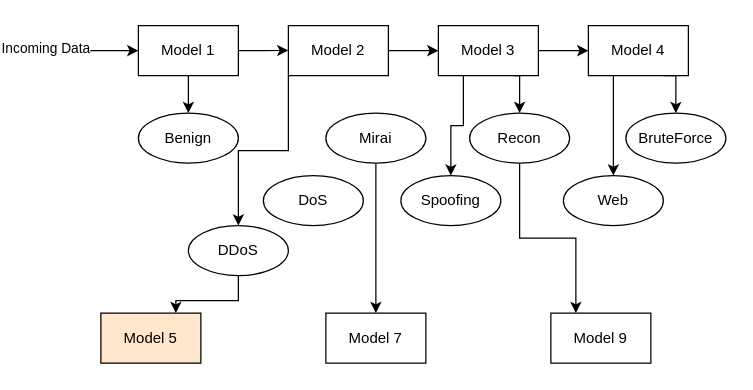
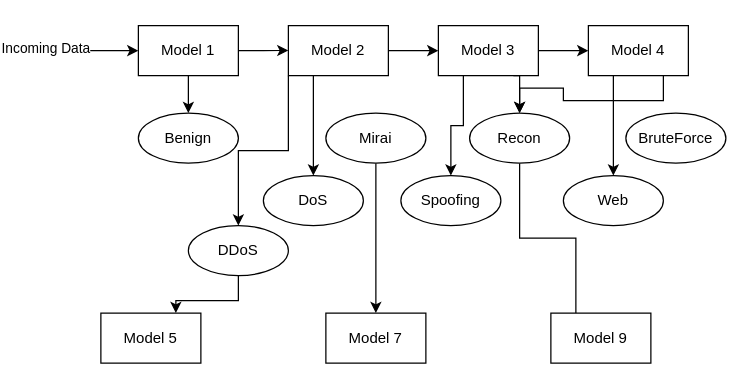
  <mxCell id="0" />
  <mxCell id="1" parent="0" />
  <mxCell id="2" style="edgeStyle=orthogonalEdgeStyle;rounded=0;orthogonalLoop=1;jettySize=auto;html=1;exitX=1;exitY=0.5;exitDx=0;exitDy=0;" edge="1" parent="1" source="4"><mxGeometry relative="1" as="geometry"><mxPoint x="230" y="39.857" as="targetPoint" /></mxGeometry></mxCell>
  <mxCell id="3" style="edgeStyle=orthogonalEdgeStyle;rounded=0;orthogonalLoop=1;jettySize=auto;html=1;exitX=0.5;exitY=1;exitDx=0;exitDy=0;entryX=0.5;entryY=0;entryDx=0;entryDy=0;" edge="1" parent="1" source="4" target="7"><mxGeometry relative="1" as="geometry"><mxPoint x="150" y="80" as="targetPoint" /></mxGeometry></mxCell>
  <mxCell id="4" value="Model 1" style="rounded=0;whiteSpace=wrap;html=1;" vertex="1" parent="1"><mxGeometry x="110" y="20" width="80" height="40" as="geometry" /></mxCell>
  <mxCell id="5" value="" style="endArrow=classic;html=1;rounded=0;entryX=0;entryY=0.5;entryDx=0;entryDy=0;" edge="1" parent="1" target="4"><mxGeometry width="50" height="50" relative="1" as="geometry"><mxPoint x="20" y="40" as="sourcePoint" /><mxPoint x="320" y="-60" as="targetPoint" /></mxGeometry></mxCell>
  <mxCell id="6" value="Incoming Data&lt;br&gt;" style="edgeLabel;html=1;align=center;verticalAlign=middle;resizable=0;points=[];" vertex="1" connectable="0" parent="5"><mxGeometry x="-0.657" y="3" relative="1" as="geometry"><mxPoint as="offset" /></mxGeometry></mxCell>
  <mxCell id="7" value="Benign" style="ellipse;whiteSpace=wrap;html=1;" vertex="1" parent="1"><mxGeometry x="110" y="90" width="80" height="40" as="geometry" /></mxCell>
  <mxCell id="8" style="edgeStyle=orthogonalEdgeStyle;rounded=0;orthogonalLoop=1;jettySize=auto;html=1;exitX=1;exitY=0.5;exitDx=0;exitDy=0;entryX=0;entryY=0.5;entryDx=0;entryDy=0;" edge="1" parent="1" source="11" target="15"><mxGeometry relative="1" as="geometry" /></mxCell>
  <mxCell id="9" style="edgeStyle=orthogonalEdgeStyle;rounded=0;orthogonalLoop=1;jettySize=auto;html=1;exitX=0;exitY=1;exitDx=0;exitDy=0;entryX=0.5;entryY=0;entryDx=0;entryDy=0;" edge="1" parent="1" source="11" target="17"><mxGeometry relative="1" as="geometry"><mxPoint x="220" y="170" as="targetPoint" /></mxGeometry></mxCell>
+ <mxCell id="10" style="edgeStyle=orthogonalEdgeStyle;rounded=0;orthogonalLoop=1;jettySize=auto;html=1;exitX=0.25;exitY=1;exitDx=0;exitDy=0;entryX=0.5;entryY=0;entryDx=0;entryDy=0;" edge="1" parent="1" source="11" target="18"><mxGeometry relative="1" as="geometry" /></mxCell>
  <mxCell id="11" value="Model 2" style="rounded=0;whiteSpace=wrap;html=1;" vertex="1" parent="1"><mxGeometry x="230" y="20" width="80" height="40" as="geometry" /></mxCell>
  <mxCell id="12" style="edgeStyle=orthogonalEdgeStyle;rounded=0;orthogonalLoop=1;jettySize=auto;html=1;exitX=1;exitY=0.5;exitDx=0;exitDy=0;entryX=0;entryY=0.5;entryDx=0;entryDy=0;" edge="1" parent="1" source="15" target="23"><mxGeometry relative="1" as="geometry" /></mxCell>
  <mxCell id="13" style="edgeStyle=orthogonalEdgeStyle;rounded=0;orthogonalLoop=1;jettySize=auto;html=1;exitX=0.25;exitY=1;exitDx=0;exitDy=0;entryX=0.5;entryY=0;entryDx=0;entryDy=0;" edge="1" parent="1" source="15" target="24"><mxGeometry relative="1" as="geometry" /></mxCell>
  <mxCell id="14" style="edgeStyle=orthogonalEdgeStyle;rounded=0;orthogonalLoop=1;jettySize=auto;html=1;exitX=0.75;exitY=1;exitDx=0;exitDy=0;entryX=0.5;entryY=0;entryDx=0;entryDy=0;" edge="1" parent="1" source="15" target="26"><mxGeometry relative="1" as="geometry" /></mxCell>
  <mxCell id="15" value="Model 3" style="rounded=0;whiteSpace=wrap;html=1;" vertex="1" parent="1"><mxGeometry x="350" y="20" width="80" height="40" as="geometry" /></mxCell>
  <mxCell id="16" style="edgeStyle=orthogonalEdgeStyle;rounded=0;orthogonalLoop=1;jettySize=auto;html=1;exitX=0.5;exitY=1;exitDx=0;exitDy=0;entryX=0.75;entryY=0;entryDx=0;entryDy=0;" edge="1" parent="1" source="17" target="29"><mxGeometry relative="1" as="geometry" /></mxCell>
  <mxCell id="17" value="DDoS" style="ellipse;whiteSpace=wrap;html=1;" vertex="1" parent="1"><mxGeometry x="150" y="180" width="80" height="40" as="geometry" /></mxCell>
  <mxCell id="18" value="DoS" style="ellipse;whiteSpace=wrap;html=1;" vertex="1" parent="1"><mxGeometry x="210" y="140" width="80" height="40" as="geometry" /></mxCell>
  <mxCell id="19" style="edgeStyle=orthogonalEdgeStyle;rounded=0;orthogonalLoop=1;jettySize=auto;html=1;exitX=0.5;exitY=1;exitDx=0;exitDy=0;entryX=0.5;entryY=0;entryDx=0;entryDy=0;" edge="1" parent="1" source="20" target="30"><mxGeometry relative="1" as="geometry" /></mxCell>
  <mxCell id="20" value="Mirai" style="ellipse;whiteSpace=wrap;html=1;" vertex="1" parent="1"><mxGeometry x="260" y="90" width="80" height="40" as="geometry" /></mxCell>
  <mxCell id="21" style="edgeStyle=orthogonalEdgeStyle;rounded=0;orthogonalLoop=1;jettySize=auto;html=1;exitX=0.25;exitY=1;exitDx=0;exitDy=0;entryX=0.5;entryY=0;entryDx=0;entryDy=0;" edge="1" parent="1" source="23" target="28"><mxGeometry relative="1" as="geometry" /></mxCell>
- <mxCell id="22" style="edgeStyle=orthogonalEdgeStyle;rounded=0;orthogonalLoop=1;jettySize=auto;html=1;exitX=0.75;exitY=1;exitDx=0;exitDy=0;entryX=0.5;entryY=0;entryDx=0;entryDy=0;" edge="1" parent="1" source="23" target="27"><mxGeometry relative="1" as="geometry" /></mxCell>
+ <mxCell id="22" style="edgeStyle=orthogonalEdgeStyle;rounded=0;orthogonalLoop=1;jettySize=auto;html=1;exitX=0.75;exitY=1;exitDx=0;exitDy=0;" edge="1" parent="1" source="23" target="26"><mxGeometry relative="1" as="geometry" /></mxCell>
  <mxCell id="23" value="Model 4&lt;br&gt;" style="rounded=0;whiteSpace=wrap;html=1;" vertex="1" parent="1"><mxGeometry x="470" y="20" width="80" height="40" as="geometry" /></mxCell>
  <mxCell id="24" value="Spoofing" style="ellipse;whiteSpace=wrap;html=1;" vertex="1" parent="1"><mxGeometry x="320" y="140" width="80" height="40" as="geometry" /></mxCell>
- <mxCell id="25" style="edgeStyle=orthogonalEdgeStyle;rounded=0;orthogonalLoop=1;jettySize=auto;html=1;exitX=0.5;exitY=1;exitDx=0;exitDy=0;entryX=0.25;entryY=0;entryDx=0;entryDy=0;" edge="1" parent="1" source="26" target="31"><mxGeometry relative="1" as="geometry" /></mxCell>
+ <mxCell id="25" style="edgeStyle=orthogonalEdgeStyle;rounded=0;orthogonalLoop=1;jettySize=auto;html=1;exitX=0.5;exitY=1;exitDx=0;exitDy=0;entryX=0.25;entryY=0;entryDx=0;entryDy=0;endArrow=none;" edge="1" parent="1" source="26" target="31"><mxGeometry relative="1" as="geometry" /></mxCell>
  <mxCell id="26" value="Recon" style="ellipse;whiteSpace=wrap;html=1;" vertex="1" parent="1"><mxGeometry x="375" y="90" width="80" height="40" as="geometry" /></mxCell>
  <mxCell id="27" value="BruteForce" style="ellipse;whiteSpace=wrap;html=1;" vertex="1" parent="1"><mxGeometry x="500" y="90" width="80" height="40" as="geometry" /></mxCell>
  <mxCell id="28" value="Web" style="ellipse;whiteSpace=wrap;html=1;" vertex="1" parent="1"><mxGeometry x="450" y="140" width="80" height="40" as="geometry" /></mxCell>
- <mxCell id="29" value="Model 5" style="rounded=0;whiteSpace=wrap;html=1;fillColor=#ffe6cc;" vertex="1" parent="1"><mxGeometry x="80" y="250" width="80" height="40" as="geometry" /></mxCell>
+ <mxCell id="29" value="Model 5" style="rounded=0;whiteSpace=wrap;html=1;" vertex="1" parent="1"><mxGeometry x="80" y="250" width="80" height="40" as="geometry" /></mxCell>
  <mxCell id="30" value="Model 7" style="rounded=0;whiteSpace=wrap;html=1;" vertex="1" parent="1"><mxGeometry x="260" y="250" width="80" height="40" as="geometry" /></mxCell>
  <mxCell id="31" value="Model 9" style="rounded=0;whiteSpace=wrap;html=1;" vertex="1" parent="1"><mxGeometry x="440" y="250" width="80" height="40" as="geometry" /></mxCell>
